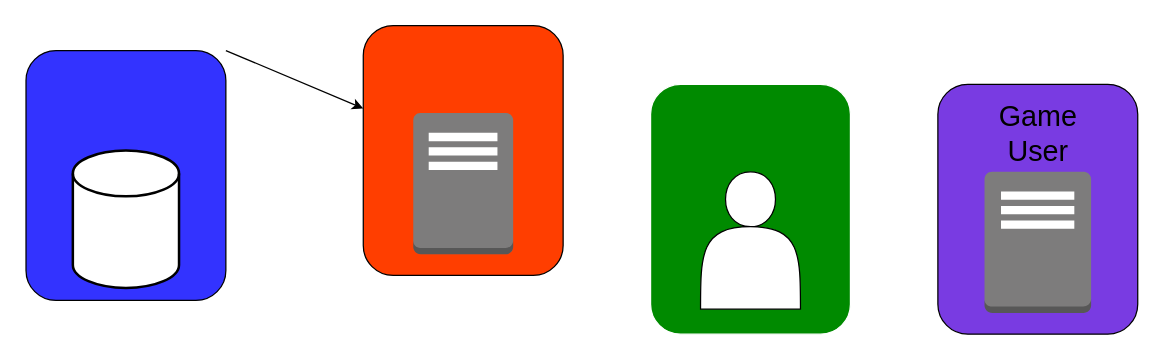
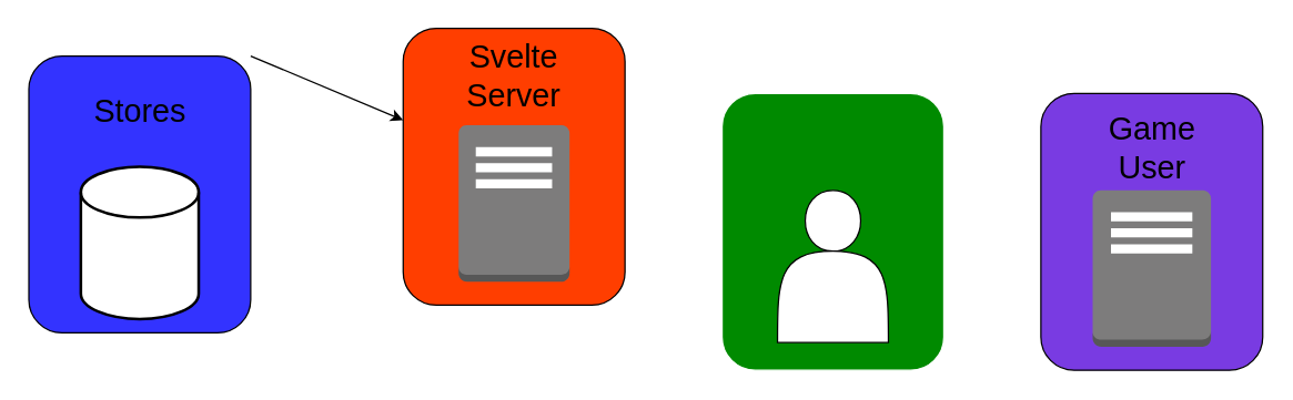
  <mxCell id="0" />
  <mxCell id="1" parent="0" />
  <mxCell id="2" value="" style="group;movable=1;resizable=1;rotatable=1;deletable=1;editable=1;connectable=1;" vertex="1" connectable="0" parent="1"><mxGeometry x="290" y="20" width="160" height="200" as="geometry" /></mxCell>
  <mxCell id="3" value="" style="group" vertex="1" connectable="0" parent="2"><mxGeometry width="160" height="200" as="geometry" /></mxCell>
  <mxCell id="4" value="" style="rounded=1;whiteSpace=wrap;html=1;fontSize=23;fillColor=#FF3E00;" vertex="1" parent="3"><mxGeometry width="160" height="200" as="geometry" /></mxCell>
  <mxCell id="5" value="" style="outlineConnect=0;dashed=0;verticalLabelPosition=bottom;verticalAlign=top;align=center;html=1;shape=mxgraph.aws3.traditional_server;fillColor=#7D7C7C;gradientColor=none;movable=1;resizable=1;rotatable=1;deletable=1;editable=1;connectable=1;" vertex="1" parent="3"><mxGeometry x="40" y="70" width="80" height="113.0" as="geometry" /></mxCell>
+ <mxCell id="6" value="&lt;font style=&quot;font-size: 23px;&quot;&gt;Svelte Server&lt;/font&gt;" style="text;html=1;strokeColor=none;fillColor=none;align=center;verticalAlign=middle;whiteSpace=wrap;rounded=0;container=0;movable=1;resizable=1;rotatable=1;deletable=1;editable=1;connectable=1;" vertex="1" parent="3"><mxGeometry x="45" y="10" width="70" height="50" as="geometry" /></mxCell>
  <mxCell id="7" value="" style="group" vertex="1" connectable="0" parent="1"><mxGeometry x="520" y="67" width="160" height="200" as="geometry" /></mxCell>
  <mxCell id="8" value="" style="group" vertex="1" connectable="0" parent="7"><mxGeometry width="160" height="200" as="geometry" /></mxCell>
  <mxCell id="9" value="" style="rounded=1;whiteSpace=wrap;html=1;fillColor=#008a00;fontColor=#ffffff;strokeColor=#FFFFFF;" vertex="1" parent="8"><mxGeometry width="160" height="200" as="geometry" /></mxCell>
  <mxCell id="10" value="" style="shape=actor;whiteSpace=wrap;html=1;" vertex="1" parent="8"><mxGeometry x="40" y="70" width="80" height="110" as="geometry" /></mxCell>
  <mxCell id="11" value="" style="group;movable=1;resizable=1;rotatable=1;deletable=1;editable=1;connectable=1;" vertex="1" connectable="0" parent="1"><mxGeometry x="750" y="67" width="160" height="200" as="geometry" /></mxCell>
  <mxCell id="12" value="" style="rounded=1;whiteSpace=wrap;html=1;fontSize=23;fillColor=#793BE2;" vertex="1" parent="11"><mxGeometry width="160" height="200" as="geometry" /></mxCell>
  <mxCell id="13" value="" style="outlineConnect=0;dashed=0;verticalLabelPosition=bottom;verticalAlign=top;align=center;html=1;shape=mxgraph.aws3.traditional_server;fillColor=#7D7C7C;gradientColor=none;" vertex="1" parent="11"><mxGeometry x="37.333" y="70" width="85.333" height="113" as="geometry" /></mxCell>
  <mxCell id="14" value="&lt;font style=&quot;font-size: 23px;&quot;&gt;Game User&lt;/font&gt;" style="text;html=1;strokeColor=none;fillColor=none;align=center;verticalAlign=middle;whiteSpace=wrap;rounded=0;" vertex="1" parent="11"><mxGeometry x="42.667" y="20" width="74.667" height="40" as="geometry" /></mxCell>
  <mxCell id="15" style="edgeStyle=none;html=1;exitX=1;exitY=0;exitDx=0;exitDy=0;" edge="1" parent="1" source="16" target="4"><mxGeometry relative="1" as="geometry" /></mxCell>
  <mxCell id="16" value="" style="group;movable=1;resizable=1;rotatable=1;deletable=1;editable=1;connectable=1;" vertex="1" connectable="0" parent="1"><mxGeometry x="20" y="40" width="160" height="200" as="geometry" /></mxCell>
  <mxCell id="17" value="" style="group" vertex="1" connectable="0" parent="16"><mxGeometry width="160" height="200" as="geometry" /></mxCell>
  <mxCell id="18" value="" style="rounded=1;whiteSpace=wrap;html=1;fontSize=23;fillColor=#3333FF;" vertex="1" parent="17"><mxGeometry width="160" height="200" as="geometry" /></mxCell>
+ <mxCell id="19" value="&lt;font style=&quot;font-size: 23px;&quot;&gt;Stores&lt;/font&gt;" style="text;html=1;strokeColor=none;fillColor=none;align=center;verticalAlign=middle;whiteSpace=wrap;rounded=0;" vertex="1" parent="17"><mxGeometry x="42.667" y="20" width="74.667" height="40" as="geometry" /></mxCell>
  <mxCell id="20" value="" style="strokeWidth=2;html=1;shape=mxgraph.flowchart.database;whiteSpace=wrap;fontSize=23;" vertex="1" parent="17"><mxGeometry x="37.5" y="80" width="85" height="110" as="geometry" /></mxCell>
